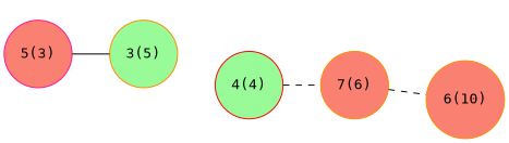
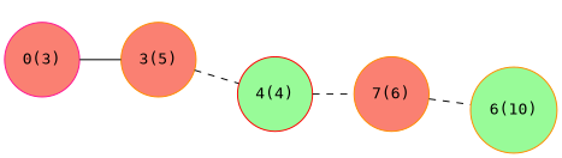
  graph {
    fontname="DejaVu Sans Mono"
    rankdir=LR
    node [color=darkorange fillcolor=salmon fontname="DejaVu Sans Mono" shape=circle style=filled]
    edge [fontname="DejaVu Sans Mono" style=dashed]
-   n1 [color=deeppink label="5(3)"]
-   n2 [fillcolor=palegreen label="3(5)"]
+   n1 [color=deeppink label="0(3)"]
+   n2 [label="3(5)"]
    NIL [style=invis color="" fillcolor="" shape=""]
    n4 [color=red fillcolor=palegreen label="4(4)"]
    n5 [label="7(6)"]
-   n6 [label="6(10)"]
+   n6 [fillcolor=palegreen label="6(10)"]
    n1 -- n2 [style=solid]
    n2 -- NIL [style=invis]
+   n2 -- n4
    n4 -- n5
    n5 -- NIL [style=invis]
    n5 -- n6
  }
